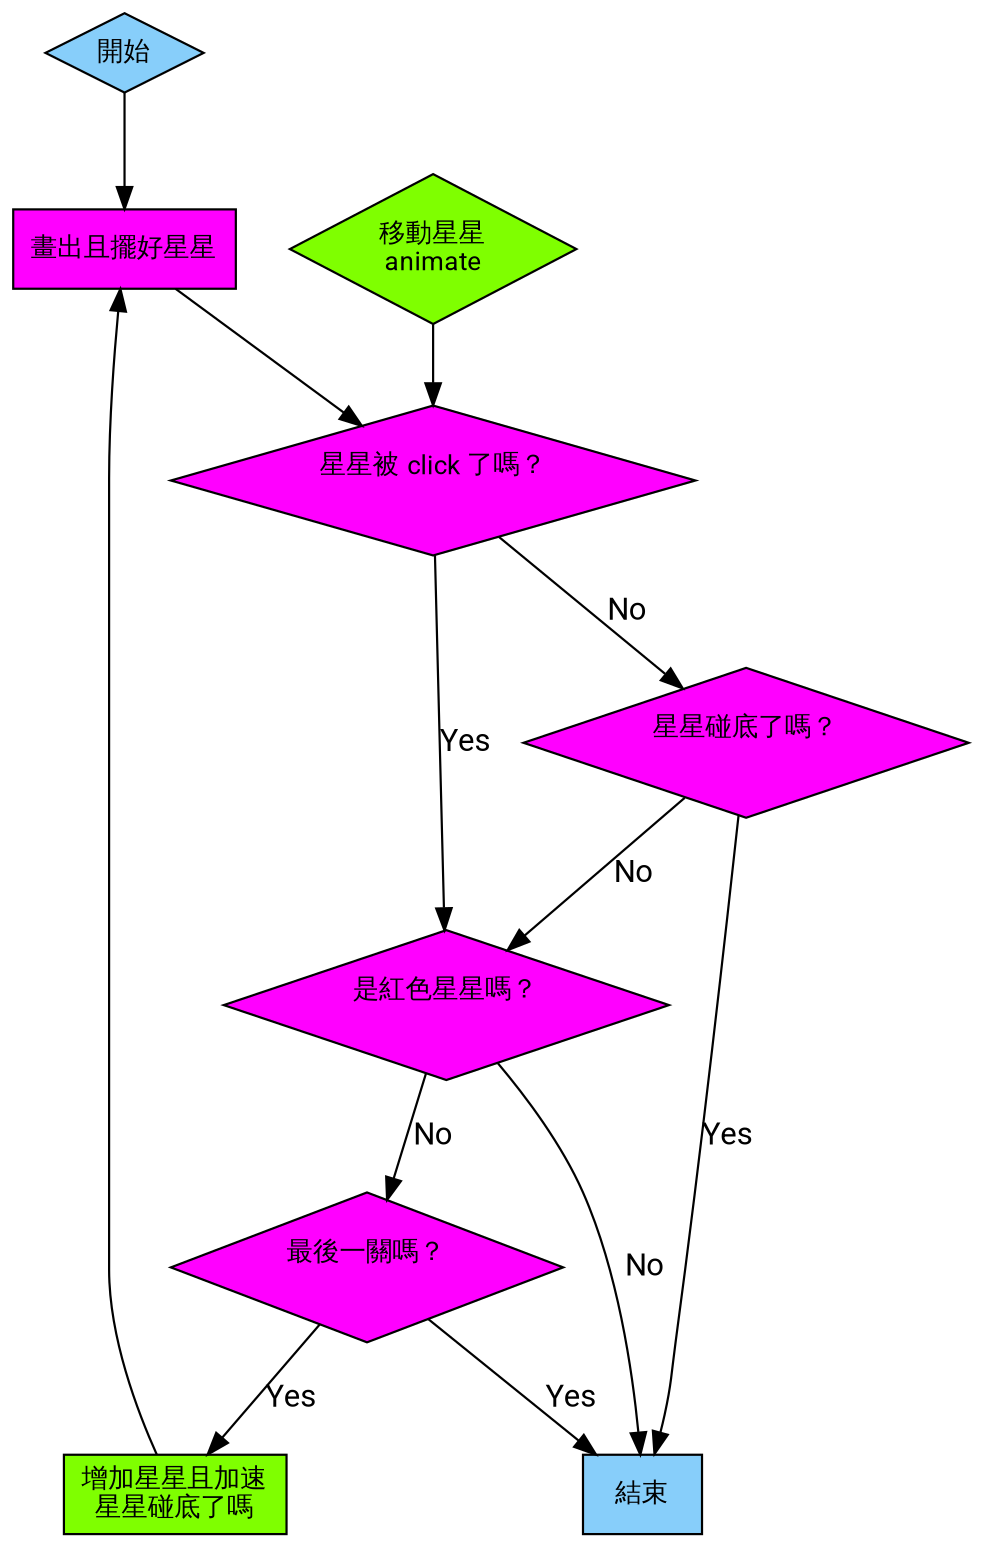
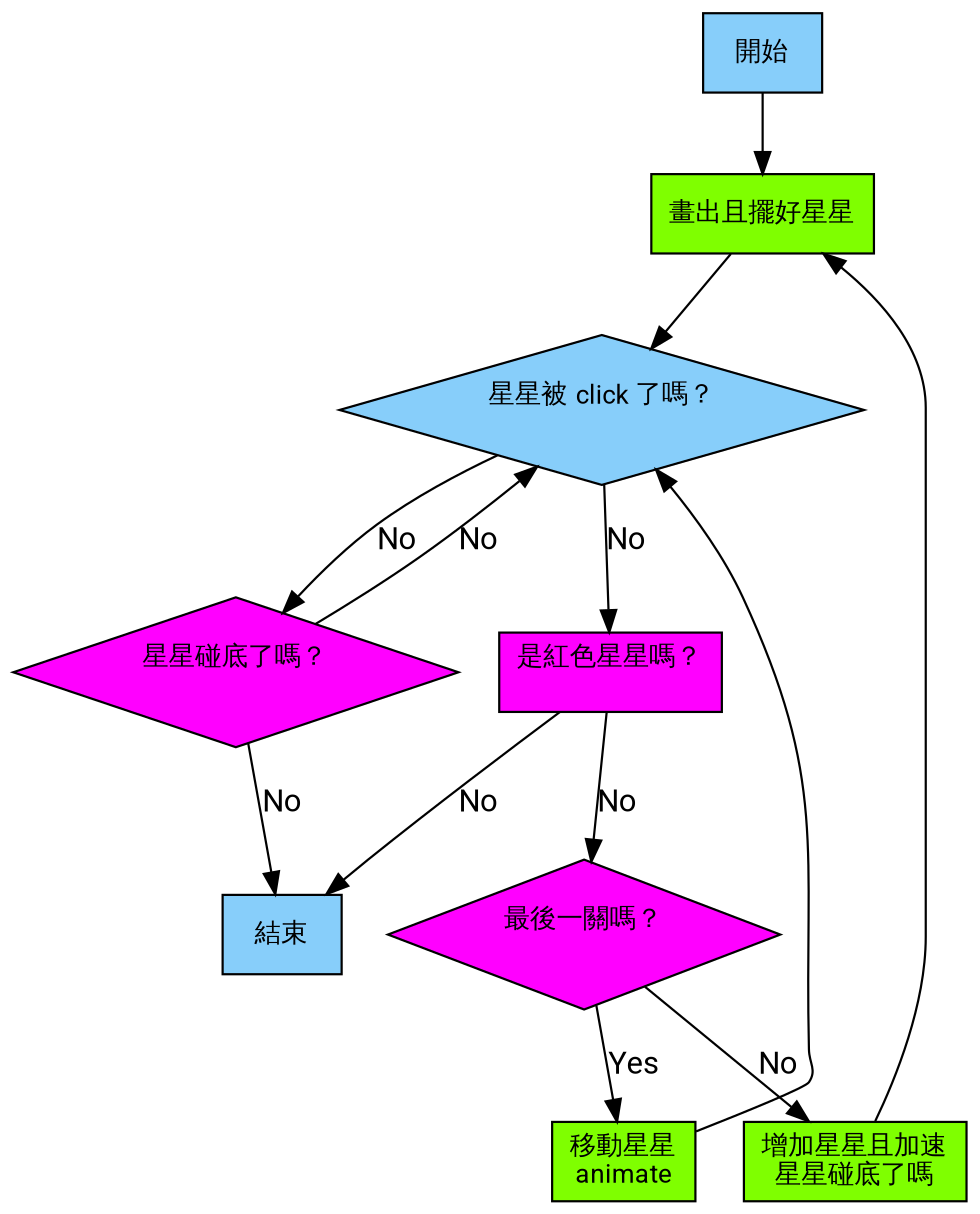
  digraph {
    fontname=Roboto
    node [fillcolor="#FF00FF" fontcolor=black fontname=Roboto fontsize=12 shape=box style=filled]
    edge [fontname=Roboto]
-   n1 [fillcolor="#87CEFA" label="開始" shape=diamond]
+   n1 [fillcolor="#87CEFA" label="開始"]
    n2 [fillcolor="#87CEFA" label="結束"]
-   n3 [label="畫出且擺好星星"]
-   n4 [fillcolor="#7FFF00" label="移動星星\nanimate" shape=diamond]
+   n3 [fillcolor="#7FFF00" label="畫出且擺好星星"]
+   n4 [fillcolor="#7FFF00" label="移動星星\nanimate"]
    n5 [fillcolor="#7FFF00" label="增加星星且加速\n星星碰底了嗎"]
-   n6 [label="星星被 click 了嗎？\n " shape=diamond]
-   n7 [label="是紅色星星嗎？\n " shape=diamond]
+   n6 [fillcolor="#87CEFA" label="星星被 click 了嗎？\n " shape=diamond]
+   n7 [label="是紅色星星嗎？\n "]
    n8 [label="最後一關嗎？\n " shape=diamond]
    n9 [label="星星碰底了嗎？\n " shape=diamond]
    subgraph sub_1 {
      n1
      n2
      n3
      n4
      n5
      n6
      n7
      n8
      n9
    }
    n1 -> n3
    n3 -> n6
    n4 -> n6
    n5 -> n3
-   n6 -> n7 [label=Yes]
+   n6 -> n7 [label=No]
    n6 -> n9 [label=No]
    n7 -> n2 [label=No]
    n7 -> n8 [label=No]
-   n8 -> n2 [label=Yes]
-   n8 -> n5 [label=Yes]
-   n9 -> n2 [label=Yes]
-   n9 -> n7 [label=No]
+   n8 -> n4 [label=Yes]
+   n8 -> n5 [label=No]
+   n9 -> n2 [label=No]
+   n9 -> n6 [label=No]
  }
